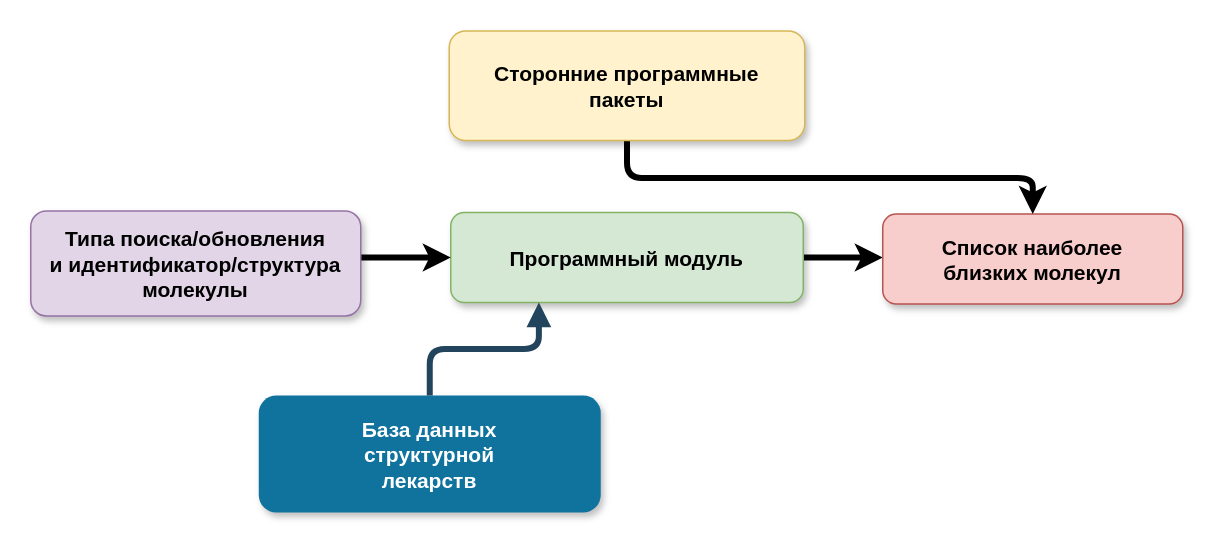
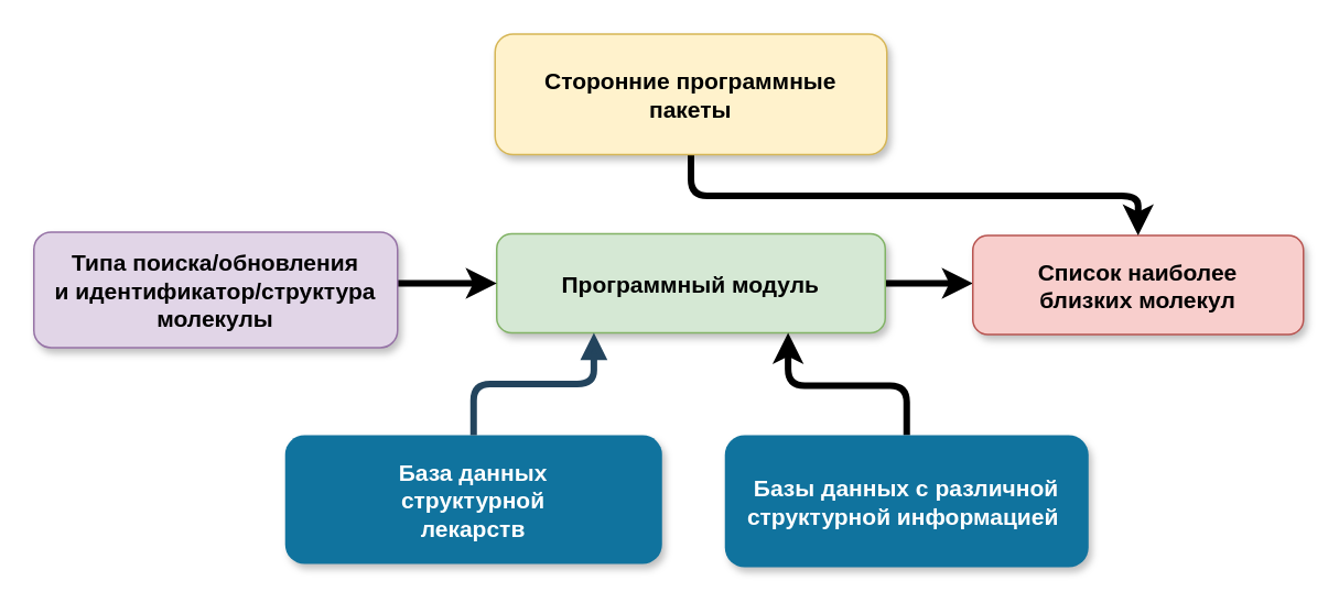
  <mxCell id="0" />
  <mxCell id="1" parent="0" />
  <mxCell id="2" value="База данных &#10;структурной &#10;лекарств" style="rounded=1;fillColor=#10739E;strokeColor=none;shadow=1;gradientColor=none;fontStyle=1;fontColor=#FFFFFF;fontSize=14;" parent="1" vertex="1"><mxGeometry x="172" y="263" width="228" height="78" as="geometry" /></mxCell>
  <mxCell id="3" value="" style="edgeStyle=elbowEdgeStyle;rounded=1;orthogonalLoop=1;jettySize=auto;elbow=vertical;html=1;strokeWidth=4;" edge="1" parent="1" target="10"><mxGeometry relative="1" as="geometry"><mxPoint x="478" y="171" as="sourcePoint" /></mxGeometry></mxCell>
  <mxCell id="4" value="Программный модуль" style="rounded=1;fillColor=#d5e8d4;strokeColor=#82b366;shadow=1;fontStyle=1;fontSize=14;" parent="1" vertex="1"><mxGeometry x="300" y="141" width="235" height="60" as="geometry" /></mxCell>
  <mxCell id="5" value="" style="edgeStyle=elbowEdgeStyle;rounded=1;orthogonalLoop=1;jettySize=auto;elbow=vertical;html=1;strokeWidth=4;" edge="1" parent="1" source="6" target="4"><mxGeometry relative="1" as="geometry" /></mxCell>
  <mxCell id="6" value="&#10;Типа поиска/обновления&#10;и идентификатор/структура&#10;молекулы&#10;" style="rounded=1;fillColor=#e1d5e7;strokeColor=#9673a6;shadow=1;fontStyle=1;fontSize=14;" parent="1" vertex="1"><mxGeometry x="20" y="140" width="220" height="70" as="geometry" /></mxCell>
  <mxCell id="7" value="" style="edgeStyle=elbowEdgeStyle;elbow=vertical;strokeWidth=4;endArrow=block;endFill=1;fontStyle=1;strokeColor=#23445D;entryX=0.25;entryY=1;entryDx=0;entryDy=0;exitX=0.5;exitY=0;exitDx=0;exitDy=0;" parent="1" source="2" target="4" edge="1"><mxGeometry x="-55" y="123.5" width="100" height="100" as="geometry"><mxPoint x="359" y="245" as="sourcePoint" /><mxPoint x="-120" y="136.5" as="targetPoint" /><Array as="points" /></mxGeometry></mxCell>
+ <mxCell id="8" style="edgeStyle=elbowEdgeStyle;rounded=1;orthogonalLoop=1;jettySize=auto;html=1;strokeWidth=4;elbow=vertical;exitX=0.5;exitY=0;exitDx=0;exitDy=0;entryX=0.75;entryY=1;entryDx=0;entryDy=0;" edge="1" parent="1" source="9" target="4"><mxGeometry relative="1" as="geometry"><mxPoint x="475" y="253" as="sourcePoint" /><mxPoint x="475" y="202" as="targetPoint" /><Array as="points"><mxPoint x="515" y="233" /></Array></mxGeometry></mxCell>
+ <mxCell id="9" value="&#10;Базы данных с различной&#10;структурной информацией &#10;" style="rounded=1;fillColor=#10739E;strokeColor=none;shadow=1;gradientColor=none;fontStyle=1;fontColor=#FFFFFF;fontSize=14;" vertex="1" parent="1"><mxGeometry x="438" y="263" width="220" height="80" as="geometry" /></mxCell>
  <mxCell id="10" value="&#10;Список наиболее&#10;близких молекул&#10;" style="rounded=1;fillColor=#f8cecc;strokeColor=#b85450;shadow=1;fontStyle=1;fontSize=14;" vertex="1" parent="1"><mxGeometry x="588" y="142" width="200" height="60" as="geometry" /></mxCell>
  <mxCell id="11" style="edgeStyle=elbowEdgeStyle;rounded=1;orthogonalLoop=1;jettySize=auto;elbow=vertical;html=1;exitX=0.5;exitY=1;exitDx=0;exitDy=0;strokeWidth=4;" edge="1" parent="1" source="12" target="10"><mxGeometry relative="1" as="geometry" /></mxCell>
  <mxCell id="12" value="Сторонние программные &#10;пакеты" style="rounded=1;fillColor=#fff2cc;strokeColor=#d6b656;shadow=1;fontStyle=1;fontSize=14;" vertex="1" parent="1"><mxGeometry x="299" y="20" width="237" height="73" as="geometry" /></mxCell>
